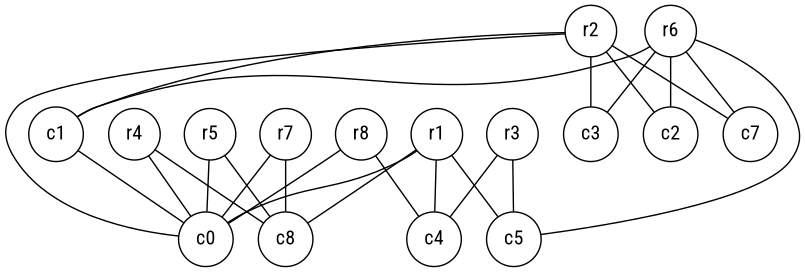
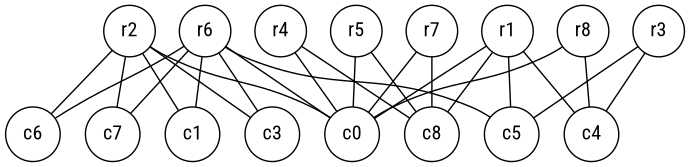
  graph {
    fontname="Roboto Condensed"
    node [fontname="Roboto Condensed" shape=circle]
    edge [fontname="Roboto Condensed"]
    n1 [label=c0]
    r1
    c4
    c5
    c8
    r2
    c1
    c3
-   c6 [label=c2]
+   c6
    c7
    r3
    r4
    r5
    r6
    r7
    r8
    r1 -- n1
    r1 -- c4
    r1 -- c5
    r1 -- c8
    r2 -- n1
    r2 -- c1
    r2 -- c3
    r2 -- c6
    r2 -- c7
    r3 -- c4
    r3 -- c5
    r4 -- n1
    r4 -- c8
    r5 -- n1
    r5 -- c8
-   c1 -- n1
+   r6 -- n1
    r6 -- c5
    r6 -- c1
    r6 -- c3
    r6 -- c6
    r6 -- c7
    r7 -- n1
    r7 -- c8
    r8 -- n1
    r8 -- c4
  }
